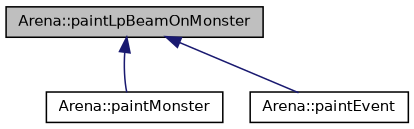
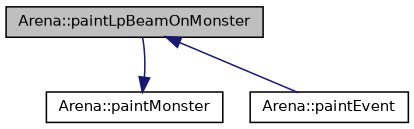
  digraph {
    rankdir=TB
    node [color=black fontname=Helvetica fontsize=10 shape=record]
    edge [color=midnightblue dir=back fontname=Helvetica fontsize=10 labelfontname=Helvetica labelfontsize=10 style=solid]
    n1 [fillcolor=grey75 fontcolor=black height=0.2 label="Arena::paintLpBeamOnMonster" style=filled width=0.4]
    n2 [height=0.2 label="Arena::paintMonster" width=0.4]
    n3 [height=0.2 label="Arena::paintEvent" width=0.4]
-   n1 -> n2
+   n2 -> n1
    n1 -> n3
  }
